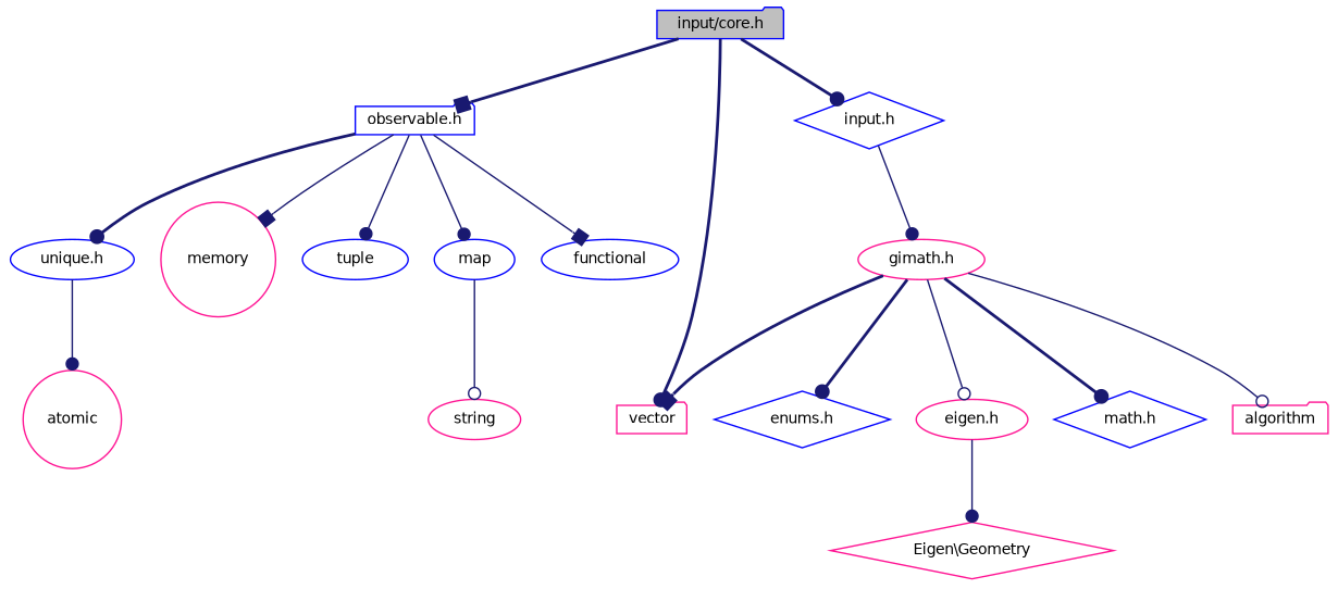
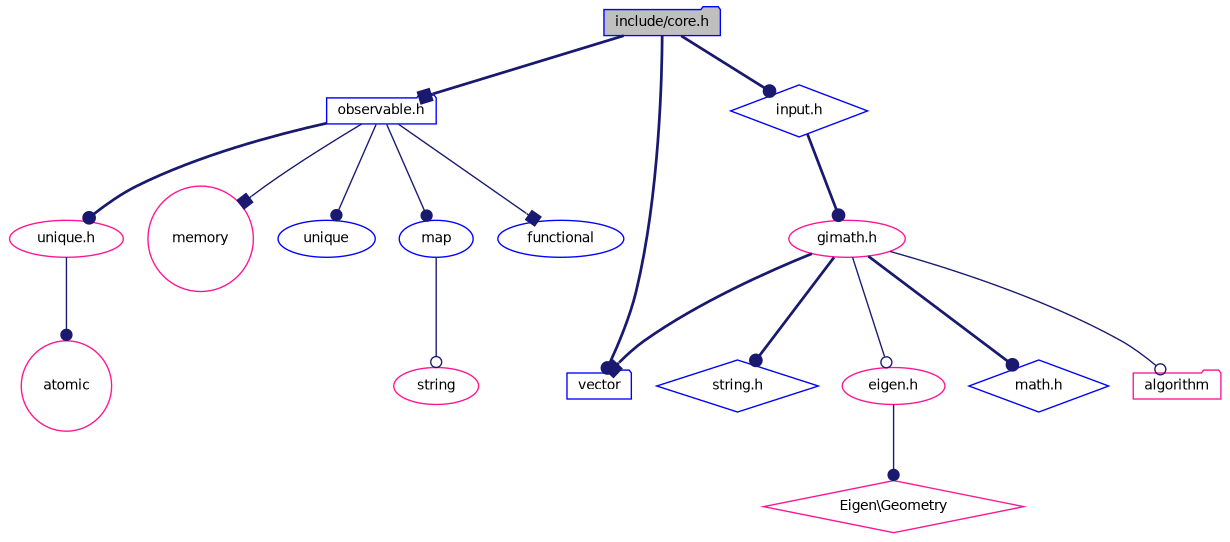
  digraph {
    node [color=blue fillcolor=white fontname=Helvetica fontsize=10 shape=ellipse style=filled]
    edge [arrowhead=dot color=midnightblue fontname=Helvetica fontsize=10 labelfontname=Helvetica labelfontsize=10 style=solid]
-   n1 [fillcolor=grey75 fontcolor=black height=0.2 label="input/core.h" shape=folder width=0.4]
-   n2 [color=deeppink height=0.2 label=vector shape=folder width=0.4]
+   n1 [fillcolor=grey75 fontcolor=black height=0.2 label="include/core.h" shape=folder width=0.4]
+   n2 [height=0.2 label=vector shape=folder width=0.4]
    n3 [height=0.2 label="observable.h" shape=folder width=0.4]
    n4 [height=0.2 label="input.h" shape=diamond width=0.4]
    n5 [color=deeppink height=0.2 label=string width=0.4]
    n6 [height=0.2 label=map width=0.4]
    n7 [height=0.2 label=functional width=0.4]
    n8 [color=deeppink height=0.2 label=memory shape=circle width=0.4]
-   n9 [height=0.2 label=tuple width=0.4]
-   n10 [height=0.2 label="unique.h" width=0.4]
+   n9 [height=0.2 label=unique width=0.4]
+   n10 [color=deeppink height=0.2 label="unique.h" width=0.4]
    n11 [color=deeppink height=0.2 label="gimath.h" width=0.4]
    n12 [color=deeppink height=0.2 label=atomic shape=circle width=0.4]
    n13 [color=deeppink height=0.2 label="eigen.h" width=0.4]
    n14 [height=0.2 label="math.h" shape=diamond width=0.4]
    n15 [color=deeppink height=0.2 label=algorithm shape=folder width=0.4]
-   n16 [height=0.2 label="enums.h" shape=diamond width=0.4]
+   n16 [height=0.2 label="string.h" shape=diamond width=0.4]
    n17 [color=deeppink height=0.2 label="Eigen\\Geometry" shape=diamond width=0.4]
    n1 -> n2 [style=bold]
    n1 -> n3 [arrowhead=box style=bold]
    n1 -> n4 [style=bold]
    n3 -> n6
    n3 -> n7 [arrowhead=box]
    n3 -> n8 [arrowhead=box]
    n3 -> n9
    n3 -> n10 [style=bold]
-   n4 -> n11
+   n4 -> n11 [style=bold]
    n6 -> n5 [arrowhead=odot]
    n10 -> n12
    n11 -> n2 [arrowhead=box style=bold]
    n11 -> n13 [arrowhead=odot]
    n11 -> n14 [style=bold]
    n11 -> n15 [arrowhead=odot]
    n11 -> n16 [style=bold]
    n13 -> n17
  }
